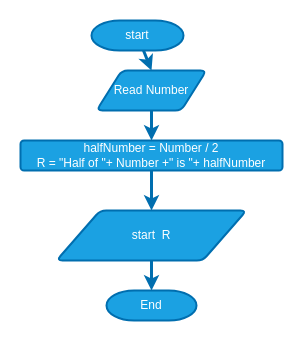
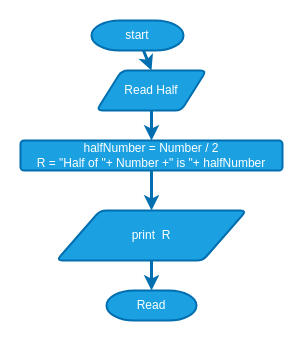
  <mxCell id="0" />
  <mxCell id="1" parent="0" />
  <mxCell id="2" value="" style="edgeStyle=none;html=1;fillColor=#1ba1e2;strokeColor=#006EAF;strokeWidth=3;" edge="1" parent="1" source="3"><mxGeometry relative="1" as="geometry"><mxPoint x="151" y="70" as="targetPoint" /></mxGeometry></mxCell>
  <mxCell id="3" value="start" style="strokeWidth=2;html=1;shape=mxgraph.flowchart.terminator;whiteSpace=wrap;fillColor=#1ba1e2;fontColor=#ffffff;strokeColor=#006EAF;" vertex="1" parent="1"><mxGeometry x="91" y="20" width="92" height="30" as="geometry" /></mxCell>
  <mxCell id="4" value="" style="edgeStyle=none;html=1;strokeWidth=3;fillColor=#1ba1e2;strokeColor=#006EAF;" edge="1" parent="1" source="5" target="7"><mxGeometry relative="1" as="geometry" /></mxCell>
- <mxCell id="5" value="Read Number" style="shape=parallelogram;html=1;strokeWidth=2;perimeter=parallelogramPerimeter;whiteSpace=wrap;rounded=1;arcSize=12;size=0.23;fillColor=#1ba1e2;fontColor=#ffffff;strokeColor=#006EAF;" vertex="1" parent="1"><mxGeometry x="96" y="70" width="110" height="40" as="geometry" /></mxCell>
+ <mxCell id="5" value="Read Half" style="shape=parallelogram;html=1;strokeWidth=2;perimeter=parallelogramPerimeter;whiteSpace=wrap;rounded=1;arcSize=12;size=0.23;fillColor=#1ba1e2;fontColor=#ffffff;strokeColor=#006EAF;" vertex="1" parent="1"><mxGeometry x="96" y="70" width="110" height="40" as="geometry" /></mxCell>
  <mxCell id="6" value="" style="edgeStyle=none;html=1;strokeWidth=3;fillColor=#1ba1e2;strokeColor=#006EAF;" edge="1" parent="1" source="7"><mxGeometry relative="1" as="geometry"><mxPoint x="151" y="210" as="targetPoint" /></mxGeometry></mxCell>
  <mxCell id="7" value="halfNumber = Number / 2&lt;br&gt;R = &quot;Half of &quot;+ Number +&quot; is &quot;+ halfNumber" style="whiteSpace=wrap;html=1;fillColor=#1ba1e2;strokeColor=#006EAF;fontColor=#ffffff;strokeWidth=2;rounded=1;arcSize=12;" vertex="1" parent="1"><mxGeometry x="20" y="140" width="262" height="30" as="geometry" /></mxCell>
  <mxCell id="8" value="" style="edgeStyle=none;html=1;strokeWidth=3;fillColor=#1ba1e2;strokeColor=#006EAF;" edge="1" parent="1" source="9"><mxGeometry relative="1" as="geometry"><mxPoint x="151" y="290" as="targetPoint" /></mxGeometry></mxCell>
- <mxCell id="9" value="start&amp;nbsp; R" style="shape=parallelogram;html=1;strokeWidth=2;perimeter=parallelogramPerimeter;whiteSpace=wrap;rounded=1;arcSize=12;size=0.23;fillColor=#1ba1e2;fontColor=#ffffff;strokeColor=#006EAF;" vertex="1" parent="1"><mxGeometry x="56" y="210" width="190" height="50" as="geometry" /></mxCell>
- <mxCell id="10" value="End" style="strokeWidth=2;html=1;shape=mxgraph.flowchart.terminator;whiteSpace=wrap;fillColor=#1ba1e2;fontColor=#ffffff;strokeColor=#006EAF;" vertex="1" parent="1"><mxGeometry x="106" y="290" width="90" height="30" as="geometry" /></mxCell>
+ <mxCell id="9" value="print&amp;nbsp; R" style="shape=parallelogram;html=1;strokeWidth=2;perimeter=parallelogramPerimeter;whiteSpace=wrap;rounded=1;arcSize=12;size=0.23;fillColor=#1ba1e2;fontColor=#ffffff;strokeColor=#006EAF;" vertex="1" parent="1"><mxGeometry x="56" y="210" width="190" height="50" as="geometry" /></mxCell>
+ <mxCell id="10" value="Read" style="strokeWidth=2;html=1;shape=mxgraph.flowchart.terminator;whiteSpace=wrap;fillColor=#1ba1e2;fontColor=#ffffff;strokeColor=#006EAF;" vertex="1" parent="1"><mxGeometry x="106" y="290" width="90" height="30" as="geometry" /></mxCell>
